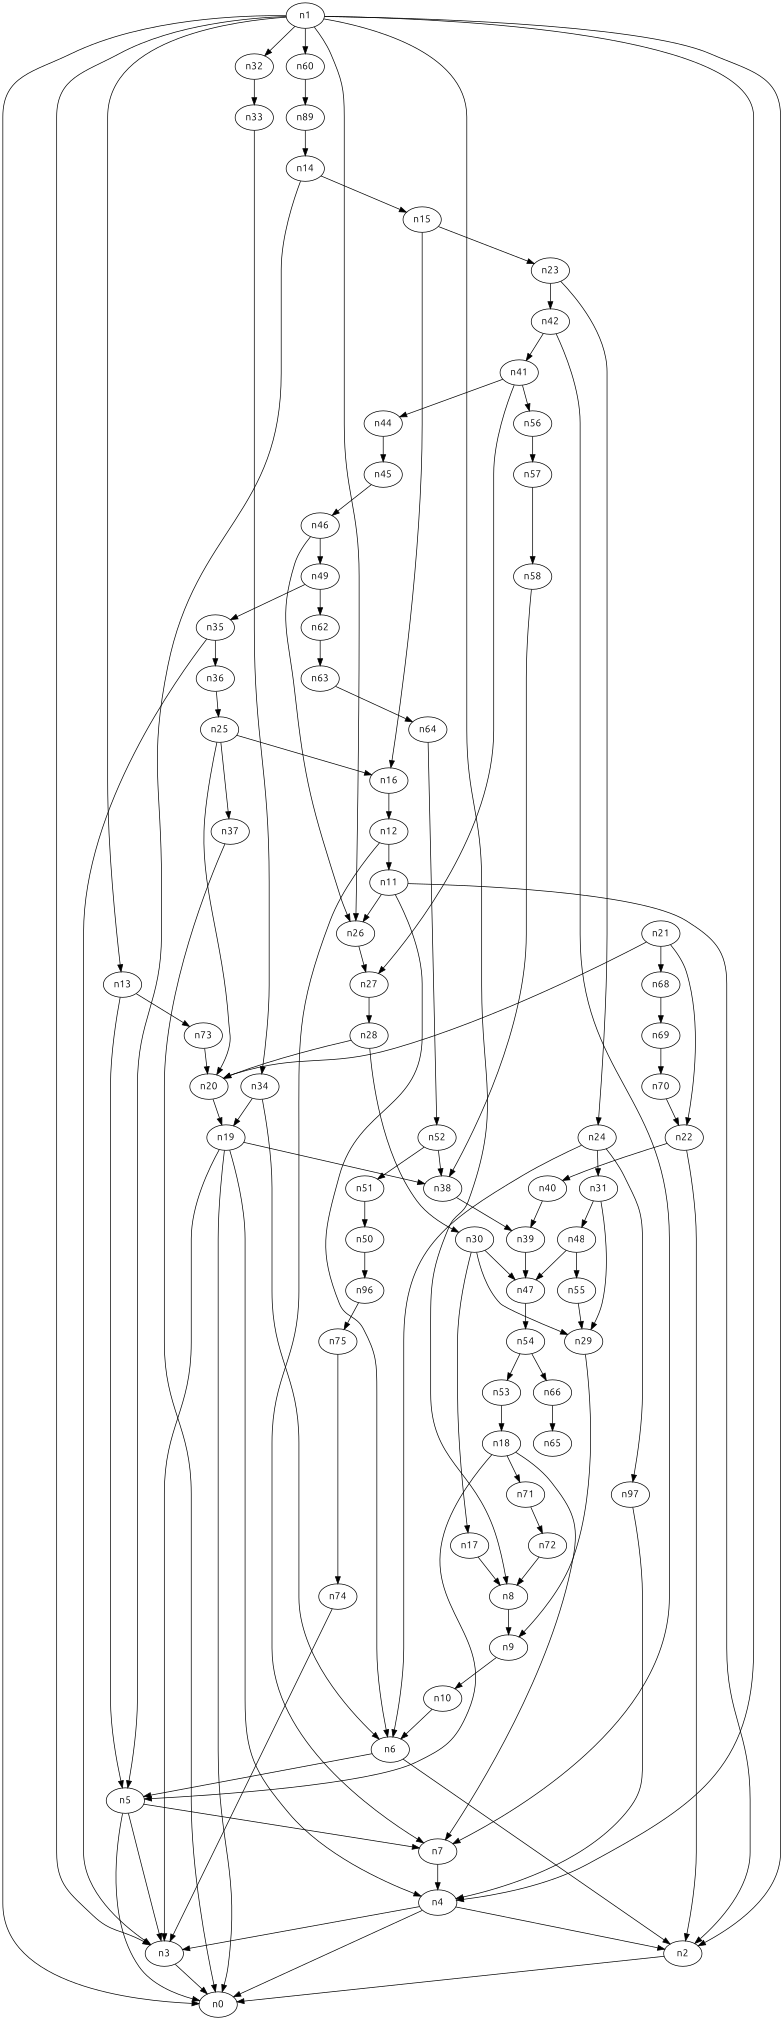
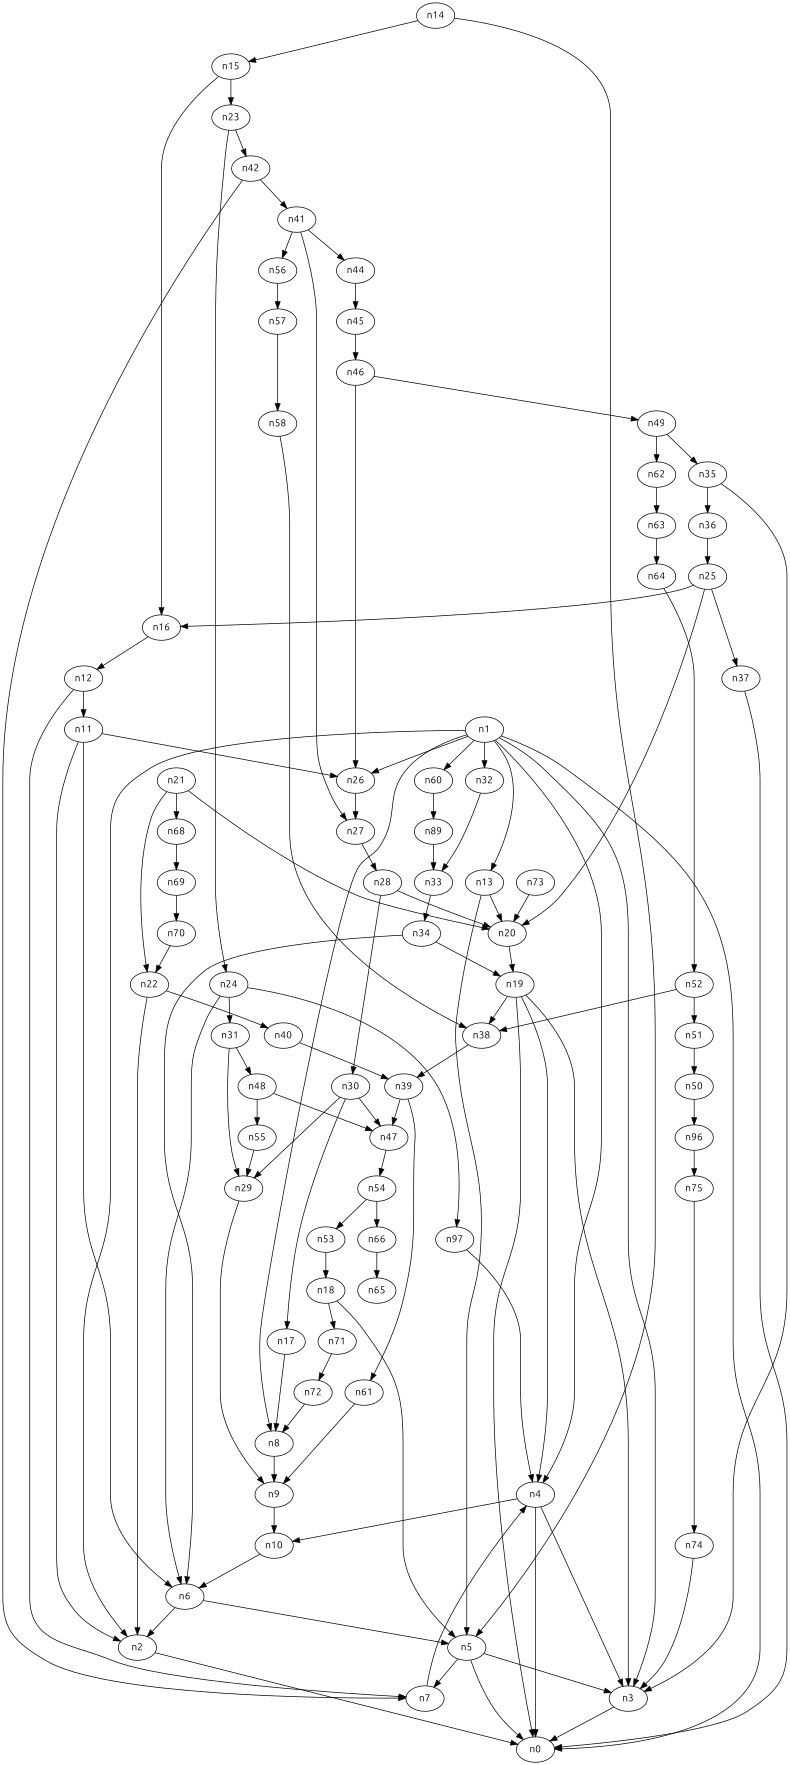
  digraph {
    fontname=Ubuntu
    node [fontname=Ubuntu]
    edge [fontname=Ubuntu]
    n1
    n0
    n2
    n3
    n4
    n8
    n13
    n26
    n32
    n60
    n9
    n5
    n20
    n27
    n33
    n59 [label=n89]
    n10
    n7
    n19
    n28
    n34
    n14
    n6
    n11
    n12
    n38
    n15
    n16
    n23
    n24
    n42
    n31
    n67 [label=n97]
    n41
    n17
    n18
    n71
    n72
    n39
    n47
+   n61
    n21
    n22
    n68
    n40
    n69
    n70
    n29
    n48
    n44
    n56
    n55
    n25
    n37
    n30
    n54
    n73
    n53
    n66
    n35
    n36
    n45
    n57
    n46
    n58
    n49
    n62
    n63
    n65
    n64
    n76 [label=n96]
    n50
    n75
    n74
    n51
    n52
    n1 -> n0
    n1 -> n2
    n1 -> n3
    n1 -> n4
    n1 -> n8
    n1 -> n13
    n1 -> n26
    n1 -> n32
    n1 -> n60
    n2 -> n0
    n3 -> n0
    n4 -> n0
-   n4 -> n2
+   n4 -> n10
    n4 -> n3
    n8 -> n9
    n13 -> n5
-   n13 -> n73
+   n13 -> n20
    n26 -> n27
    n32 -> n33
    n60 -> n59
    n9 -> n10
    n5 -> n0
    n5 -> n3
    n5 -> n7
    n20 -> n19
    n27 -> n28
    n33 -> n34
-   n59 -> n14
+   n59 -> n33
    n10 -> n6
    n7 -> n4
    n19 -> n0
    n19 -> n3
    n19 -> n4
    n19 -> n38
    n28 -> n20
    n28 -> n30
    n34 -> n19
    n34 -> n6
    n14 -> n5
    n14 -> n15
    n6 -> n2
    n6 -> n5
    n11 -> n2
    n11 -> n26
    n11 -> n6
    n12 -> n7
    n12 -> n11
    n38 -> n39
    n15 -> n16
    n15 -> n23
    n16 -> n12
    n23 -> n24
    n23 -> n42
    n24 -> n6
    n24 -> n31
    n24 -> n67
    n42 -> n7
    n42 -> n41
    n31 -> n29
    n31 -> n48
    n67 -> n4
    n41 -> n27
    n41 -> n44
    n41 -> n56
    n17 -> n8
    n18 -> n5
-   n18 -> n7
    n18 -> n71
    n71 -> n72
    n72 -> n8
    n39 -> n47
+   n39 -> n61
    n47 -> n54
+   n61 -> n9
    n21 -> n20
    n21 -> n22
    n21 -> n68
    n22 -> n2
    n22 -> n40
    n68 -> n69
    n40 -> n39
    n69 -> n70
    n70 -> n22
    n29 -> n9
    n48 -> n47
    n48 -> n55
    n44 -> n45
    n56 -> n57
    n55 -> n29
    n25 -> n20
    n25 -> n16
    n25 -> n37
    n37 -> n0
    n30 -> n17
    n30 -> n47
    n30 -> n29
    n54 -> n53
    n54 -> n66
    n73 -> n20
    n53 -> n18
    n66 -> n65
    n35 -> n3
    n35 -> n36
    n36 -> n25
    n45 -> n46
    n57 -> n58
    n46 -> n26
    n46 -> n49
    n58 -> n38
    n49 -> n35
    n49 -> n62
    n62 -> n63
    n63 -> n64
    n64 -> n52
    n76 -> n75
    n50 -> n76
    n75 -> n74
    n74 -> n3
    n51 -> n50
    n52 -> n38
    n52 -> n51
  }
